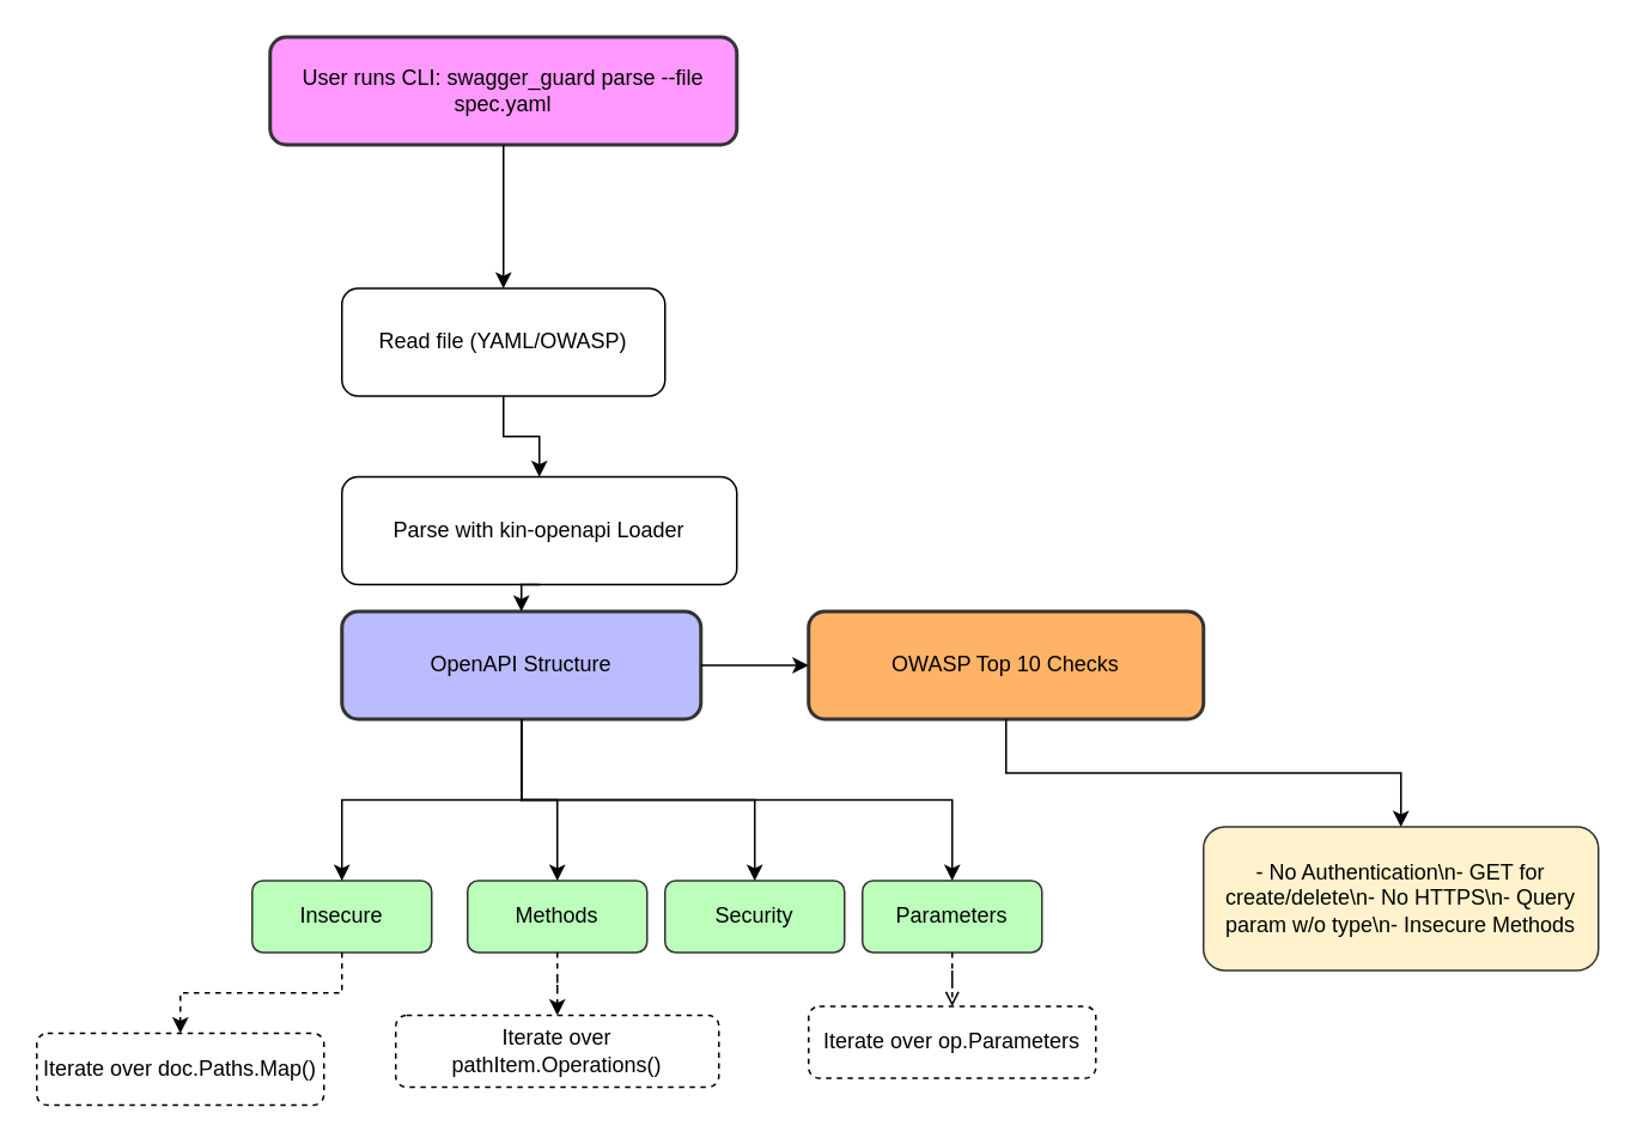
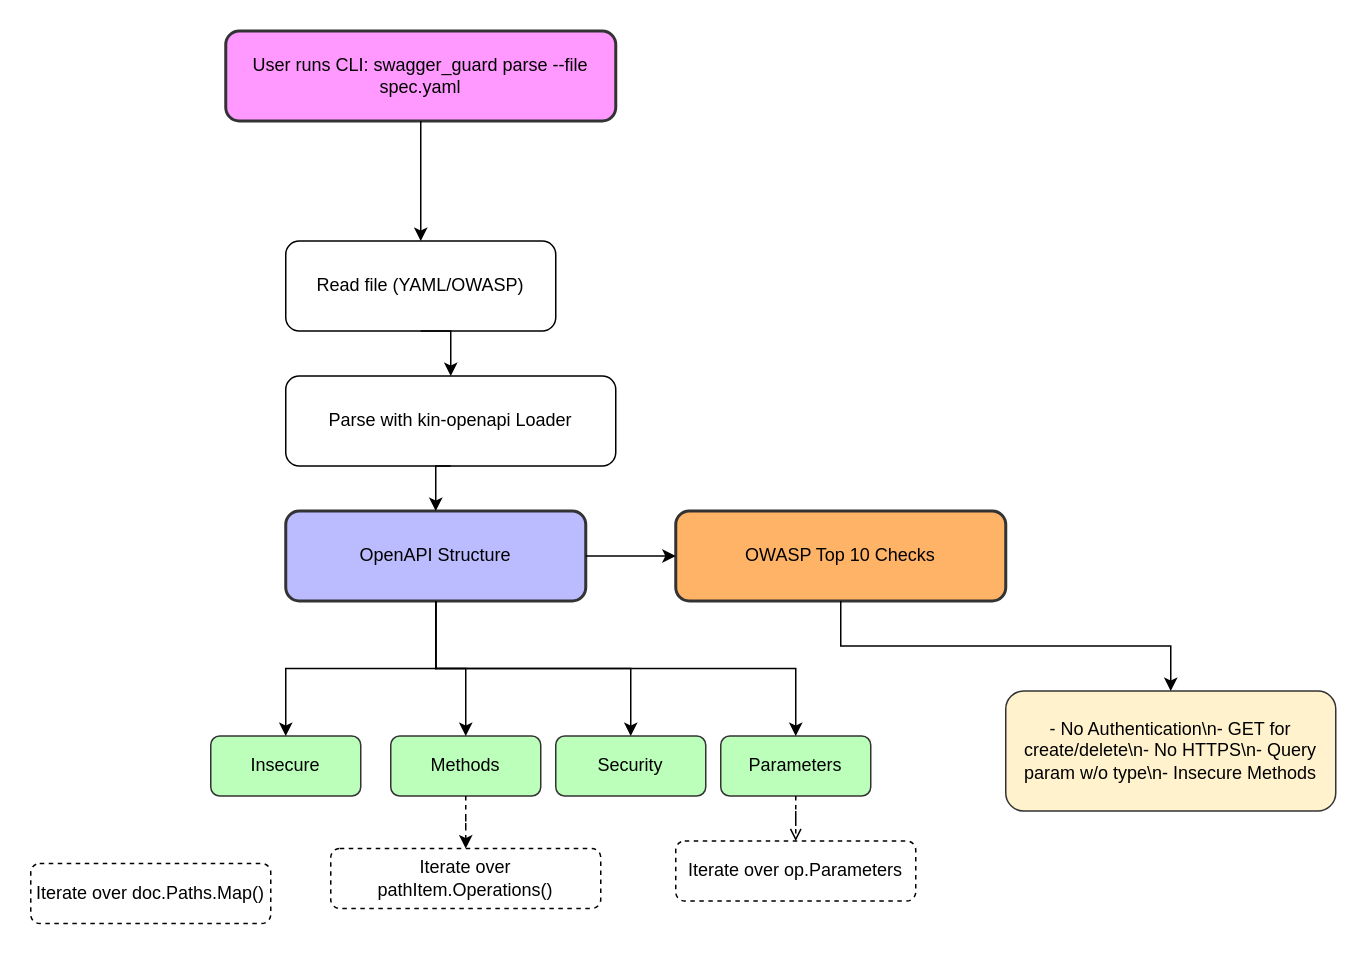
  <mxCell id="0" />
  <mxCell id="1" parent="0" />
  <mxCell id="2" value="User runs CLI: swagger_guard parse --file spec.yaml" style="rounded=1;whiteSpace=wrap;html=1;fillColor=#f9f;strokeColor=#333;strokeWidth=2;" parent="1" vertex="1"><mxGeometry x="150" y="20" width="260" height="60" as="geometry" /></mxCell>
  <mxCell id="3" value="Read file (YAML/OWASP)" style="rounded=1;whiteSpace=wrap;html=1;" parent="1" vertex="1"><mxGeometry x="190" y="160" width="180" height="60" as="geometry" /></mxCell>
- <mxCell id="4" value="Parse with kin-openapi Loader" style="rounded=1;whiteSpace=wrap;html=1;" parent="1" vertex="1"><mxGeometry x="190" y="265" width="220" height="60" as="geometry" /></mxCell>
+ <mxCell id="4" value="Parse with kin-openapi Loader" style="rounded=1;whiteSpace=wrap;html=1;" parent="1" vertex="1"><mxGeometry x="190" y="250" width="220" height="60" as="geometry" /></mxCell>
  <mxCell id="5" value="OpenAPI Structure" style="rounded=1;whiteSpace=wrap;html=1;fillColor=#bbf;strokeColor=#333;strokeWidth=2;" parent="1" vertex="1"><mxGeometry x="190" y="340" width="200" height="60" as="geometry" /></mxCell>
  <mxCell id="6" value="OWASP Top 10 Checks" style="rounded=1;whiteSpace=wrap;html=1;fillColor=#ffb366;strokeColor=#333;strokeWidth=2;" parent="1" vertex="1"><mxGeometry x="450" y="340" width="220" height="60" as="geometry" /></mxCell>
  <mxCell id="7" value="- No Authentication\n- GET for create/delete\n- No HTTPS\n- Query param w/o type\n- Insecure Methods" style="rounded=1;whiteSpace=wrap;html=1;fillColor=#fff2cc;strokeColor=#333;strokeWidth=1;" parent="1" vertex="1"><mxGeometry x="670" y="460" width="220" height="80" as="geometry" /></mxCell>
  <mxCell id="8" value="Insecure" style="rounded=1;whiteSpace=wrap;html=1;fillColor=#bfb;strokeColor=#333;strokeWidth=1;" parent="1" vertex="1"><mxGeometry x="140" y="490" width="100" height="40" as="geometry" /></mxCell>
  <mxCell id="9" value="Methods" style="rounded=1;whiteSpace=wrap;html=1;fillColor=#bfb;strokeColor=#333;strokeWidth=1;" parent="1" vertex="1"><mxGeometry x="260" y="490" width="100" height="40" as="geometry" /></mxCell>
  <mxCell id="10" value="Security" style="rounded=1;whiteSpace=wrap;html=1;fillColor=#bfb;strokeColor=#333;strokeWidth=1;" parent="1" vertex="1"><mxGeometry x="370" y="490" width="100" height="40" as="geometry" /></mxCell>
  <mxCell id="11" value="Parameters" style="rounded=1;whiteSpace=wrap;html=1;fillColor=#bfb;strokeColor=#333;strokeWidth=1;" parent="1" vertex="1"><mxGeometry x="480" y="490" width="100" height="40" as="geometry" /></mxCell>
  <mxCell id="12" value="Iterate over doc.Paths.Map()" style="dashed=1;rounded=1;whiteSpace=wrap;html=1;" parent="1" vertex="1"><mxGeometry x="20" y="575" width="160" height="40" as="geometry" /></mxCell>
  <mxCell id="13" value="Iterate over pathItem.Operations()" style="dashed=1;rounded=1;whiteSpace=wrap;html=1;" parent="1" vertex="1"><mxGeometry x="220" y="565" width="180" height="40" as="geometry" /></mxCell>
  <mxCell id="14" value="Iterate over op.Parameters" style="dashed=1;rounded=1;whiteSpace=wrap;html=1;" parent="1" vertex="1"><mxGeometry x="450" y="560" width="160" height="40" as="geometry" /></mxCell>
  <mxCell id="15" style="edgeStyle=orthogonalEdgeStyle;rounded=0;orthogonalLoop=1;jettySize=auto;html=1;exitX=0.5;exitY=1;exitDx=0;exitDy=0;entryX=0.5;entryY=0;entryDx=0;entryDy=0;" parent="1" source="2" target="3" edge="1"><mxGeometry relative="1" as="geometry" /></mxCell>
  <mxCell id="16" style="edgeStyle=orthogonalEdgeStyle;rounded=0;orthogonalLoop=1;jettySize=auto;html=1;exitX=0.5;exitY=1;exitDx=0;exitDy=0;entryX=0.5;entryY=0;entryDx=0;entryDy=0;" parent="1" source="3" target="4" edge="1"><mxGeometry relative="1" as="geometry" /></mxCell>
  <mxCell id="17" style="edgeStyle=orthogonalEdgeStyle;rounded=0;orthogonalLoop=1;jettySize=auto;html=1;exitX=0.5;exitY=1;exitDx=0;exitDy=0;entryX=0.5;entryY=0;entryDx=0;entryDy=0;" parent="1" source="4" target="5" edge="1"><mxGeometry relative="1" as="geometry" /></mxCell>
  <mxCell id="18" style="edgeStyle=orthogonalEdgeStyle;rounded=0;orthogonalLoop=1;jettySize=auto;html=1;exitX=1;exitY=0.5;exitDx=0;exitDy=0;entryX=0;entryY=0.5;entryDx=0;entryDy=0;" parent="1" source="5" target="6" edge="1"><mxGeometry relative="1" as="geometry" /></mxCell>
  <mxCell id="19" style="edgeStyle=orthogonalEdgeStyle;rounded=0;orthogonalLoop=1;jettySize=auto;html=1;exitX=0.5;exitY=1;exitDx=0;exitDy=0;entryX=0.5;entryY=0;entryDx=0;entryDy=0;" parent="1" source="6" target="7" edge="1"><mxGeometry relative="1" as="geometry" /></mxCell>
  <mxCell id="20" style="edgeStyle=orthogonalEdgeStyle;rounded=0;orthogonalLoop=1;jettySize=auto;html=1;exitX=0.5;exitY=1;exitDx=0;exitDy=0;entryX=0.5;entryY=0;entryDx=0;entryDy=0;" parent="1" source="5" target="8" edge="1"><mxGeometry relative="1" as="geometry" /></mxCell>
  <mxCell id="21" style="edgeStyle=orthogonalEdgeStyle;rounded=0;orthogonalLoop=1;jettySize=auto;html=1;exitX=0.5;exitY=1;exitDx=0;exitDy=0;entryX=0.5;entryY=0;entryDx=0;entryDy=0;" parent="1" source="5" target="9" edge="1"><mxGeometry relative="1" as="geometry" /></mxCell>
  <mxCell id="22" style="edgeStyle=orthogonalEdgeStyle;rounded=0;orthogonalLoop=1;jettySize=auto;html=1;exitX=0.5;exitY=1;exitDx=0;exitDy=0;entryX=0.5;entryY=0;entryDx=0;entryDy=0;" parent="1" source="5" target="10" edge="1"><mxGeometry relative="1" as="geometry" /></mxCell>
  <mxCell id="23" style="edgeStyle=orthogonalEdgeStyle;rounded=0;orthogonalLoop=1;jettySize=auto;html=1;exitX=0.5;exitY=1;exitDx=0;exitDy=0;entryX=0.5;entryY=0;entryDx=0;entryDy=0;" parent="1" source="5" target="11" edge="1"><mxGeometry relative="1" as="geometry" /></mxCell>
- <mxCell id="24" style="edgeStyle=orthogonalEdgeStyle;rounded=0;orthogonalLoop=1;jettySize=auto;html=1;dashed=1;" parent="1" source="8" target="12" edge="1"><mxGeometry relative="1" as="geometry" /></mxCell>
  <mxCell id="25" style="edgeStyle=orthogonalEdgeStyle;rounded=0;orthogonalLoop=1;jettySize=auto;html=1;dashed=1;" parent="1" source="9" target="13" edge="1"><mxGeometry relative="1" as="geometry" /></mxCell>
  <mxCell id="26" style="edgeStyle=orthogonalEdgeStyle;rounded=0;orthogonalLoop=1;jettySize=auto;html=1;dashed=1;endArrow=open;" parent="1" source="11" target="14" edge="1"><mxGeometry relative="1" as="geometry" /></mxCell>
